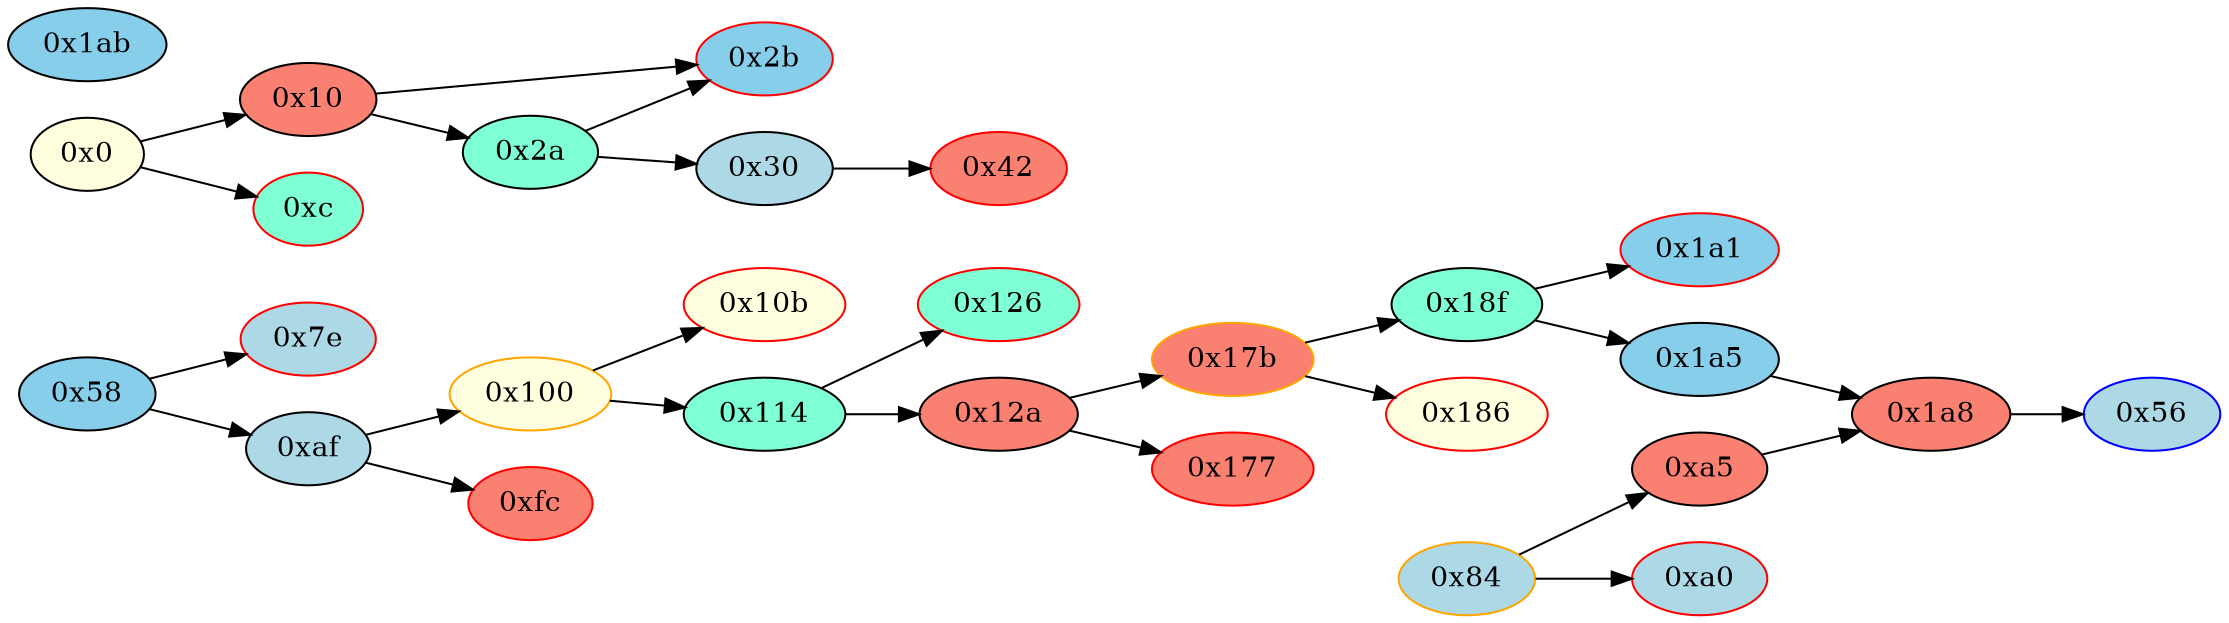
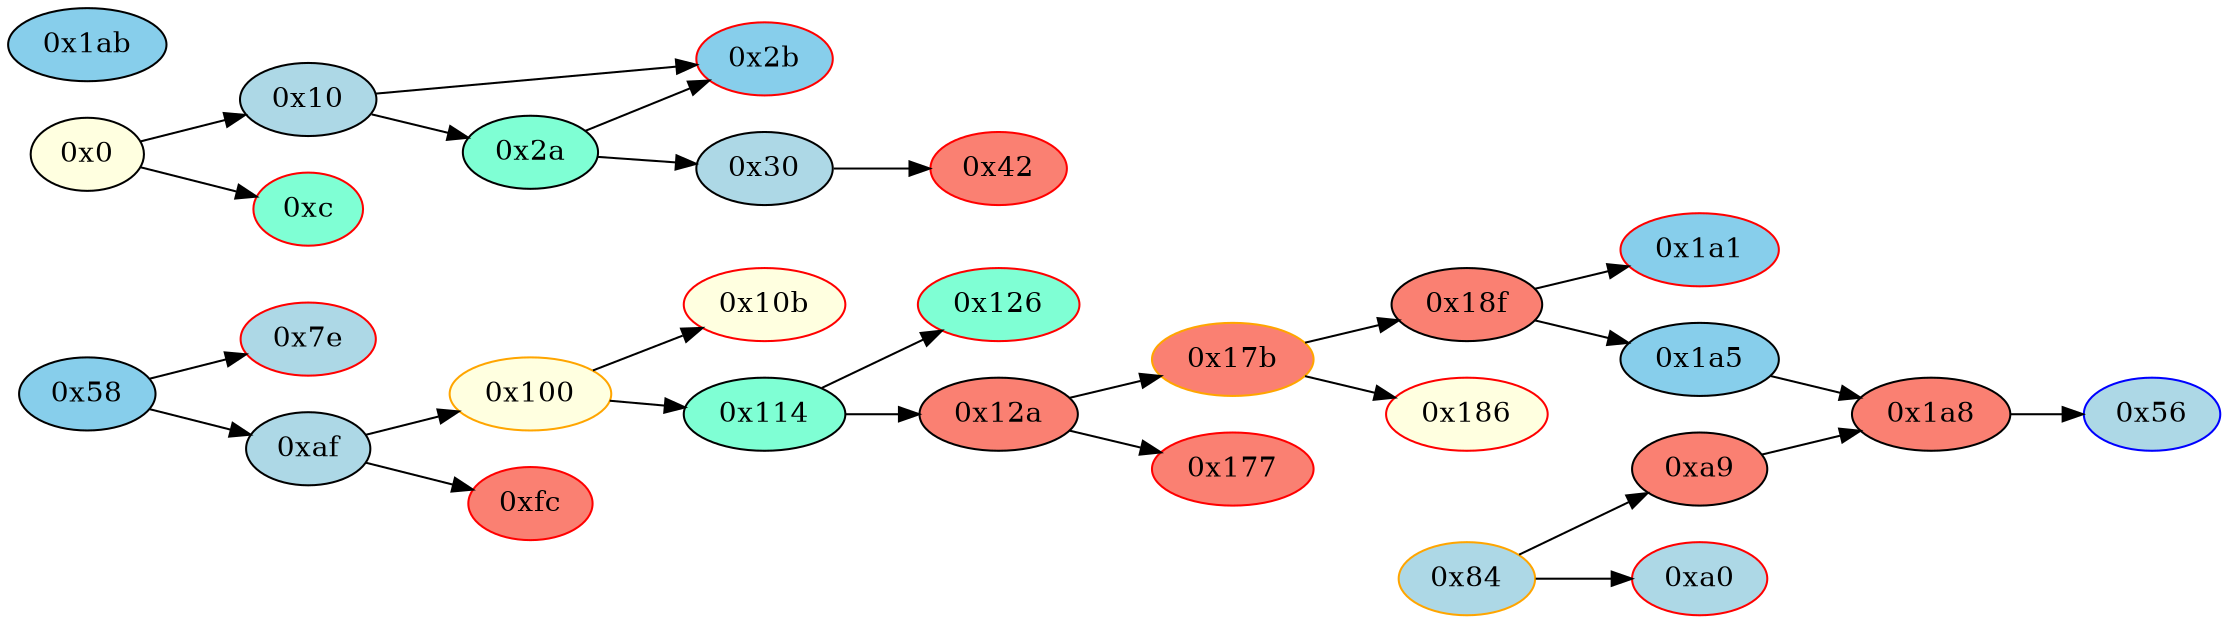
  strict digraph {
    rankdir=LR
    node [fillcolor=salmon style=filled]
    "0x7e" [color=red fillcolor=lightblue]
    "0x1a1" [color=red fillcolor=skyblue]
    "0x56" [color=blue fillcolor=lightblue]
    "0x42" [color=red]
-   "0xa9" [label="0xa5"]
+   "0xa9"
    "0x1a8"
    "0xaf" [fillcolor=lightblue]
    "0x100" [color=orange fillcolor=lightyellow]
    "0xfc" [color=red]
    "0x10b" [color=red fillcolor=lightyellow]
    "0x114" [fillcolor=aquamarine]
    "0x126" [color=red fillcolor=aquamarine]
    "0x12a"
    n14 [fillcolor=aquamarine label="0x2a"]
    "0x2b" [color=red fillcolor=skyblue]
    "0x30" [fillcolor=lightblue]
    "0xa0" [color=red fillcolor=lightblue]
    "0x1ab" [fillcolor=skyblue]
    "0x58" [fillcolor=skyblue]
    "0x0" [fillcolor=lightyellow]
-   "0x10"
+   "0x10" [fillcolor=lightblue]
    "0xc" [color=red fillcolor=aquamarine]
    "0x17b" [color=orange]
-   "0x18f" [fillcolor=aquamarine]
+   "0x18f"
    "0x186" [color=red fillcolor=lightyellow]
    "0x1a5" [fillcolor=skyblue]
    "0x177" [color=red]
    "0x84" [color=orange fillcolor=lightblue]
    "0xa9" -> "0x1a8"
    "0x1a8" -> "0x56"
    "0xaf" -> "0x100"
    "0xaf" -> "0xfc"
    "0x100" -> "0x10b"
    "0x100" -> "0x114"
    "0x114" -> "0x126"
    "0x114" -> "0x12a"
    "0x12a" -> "0x17b"
    "0x12a" -> "0x177"
    n14 -> "0x2b"
    n14 -> "0x30"
    "0x30" -> "0x42"
    "0x58" -> "0x7e"
    "0x58" -> "0xaf"
    "0x0" -> "0x10"
    "0x0" -> "0xc"
    "0x10" -> n14
    "0x10" -> "0x2b"
    "0x17b" -> "0x18f"
    "0x17b" -> "0x186"
    "0x18f" -> "0x1a1"
    "0x18f" -> "0x1a5"
    "0x1a5" -> "0x1a8"
    "0x84" -> "0xa9"
    "0x84" -> "0xa0"
  }
